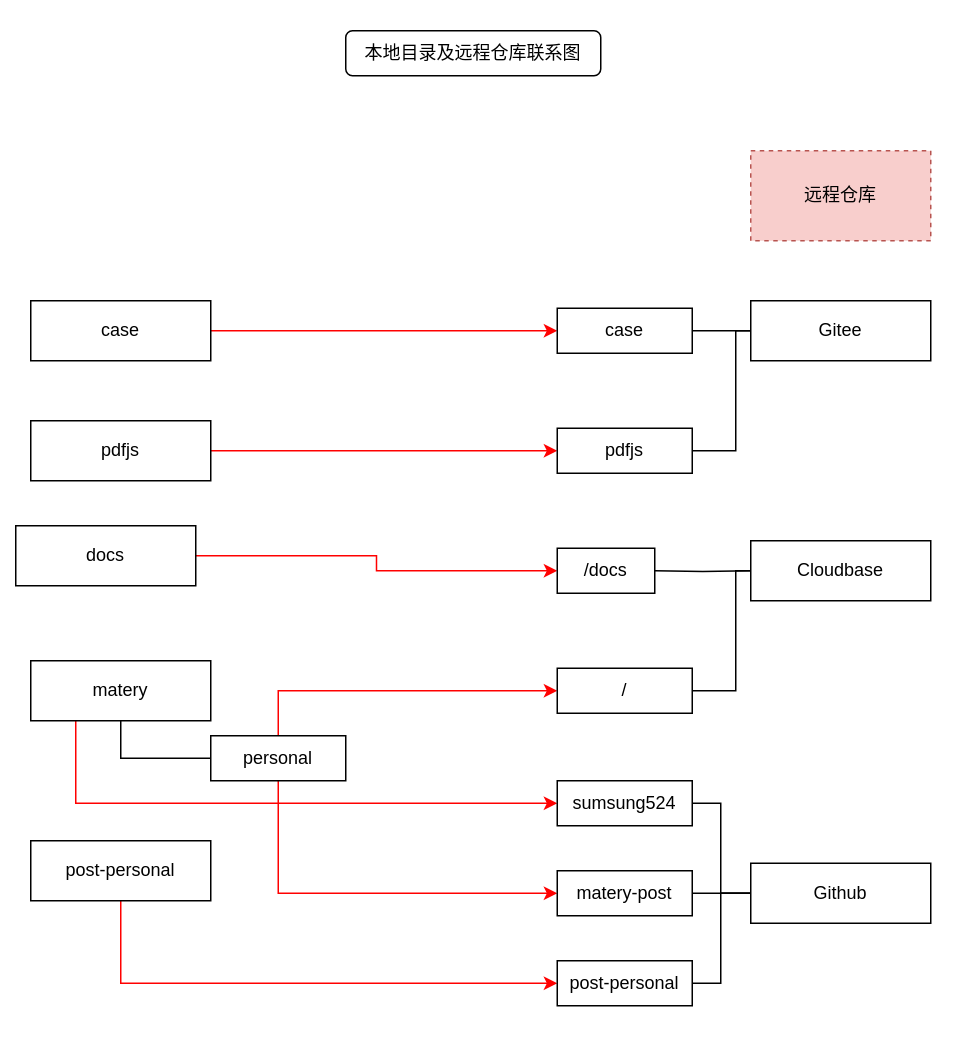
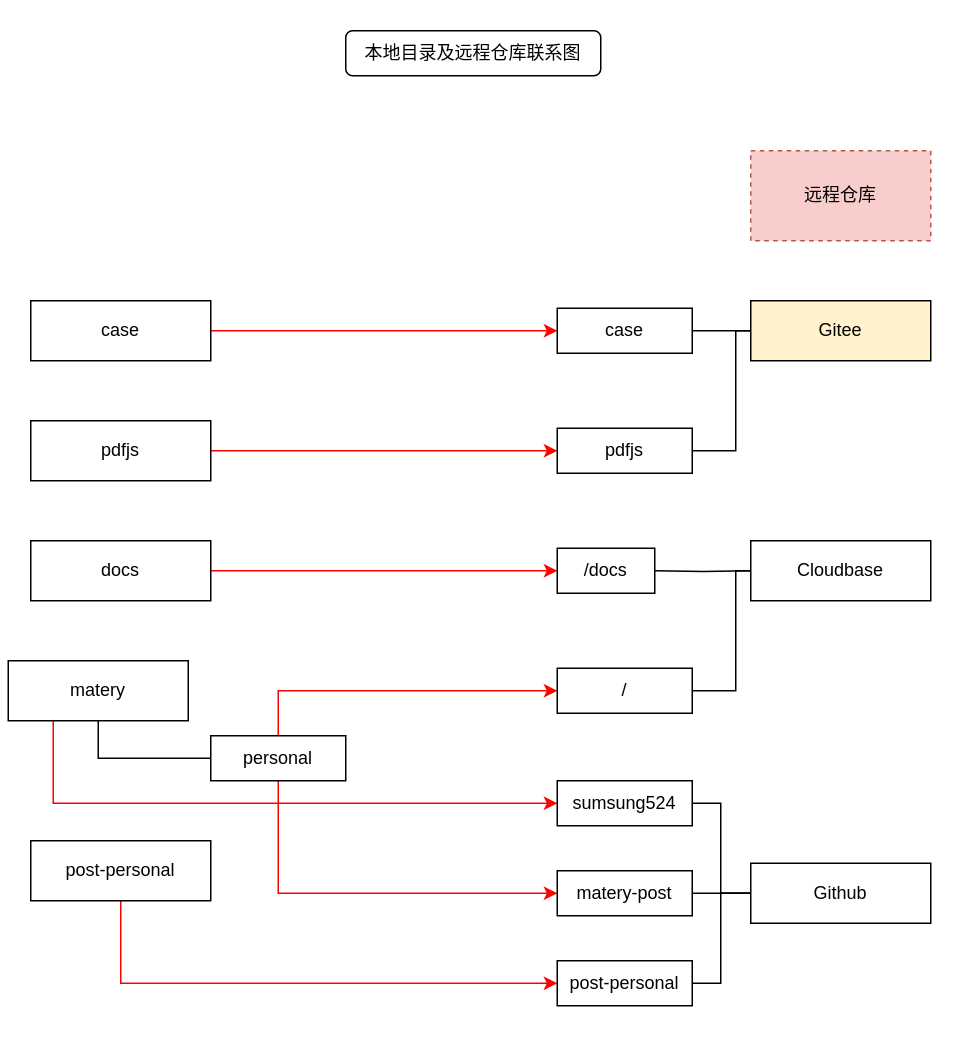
  <mxCell id="0" />
  <mxCell id="1" parent="0" />
  <mxCell id="2" style="edgeStyle=orthogonalEdgeStyle;rounded=0;orthogonalLoop=1;jettySize=auto;html=1;exitX=1;exitY=0.5;exitDx=0;exitDy=0;strokeColor=#FF0000;" parent="1" source="3" target="20" edge="1"><mxGeometry relative="1" as="geometry"><Array as="points"><mxPoint x="290" y="220" /><mxPoint x="290" y="220" /></Array></mxGeometry></mxCell>
  <mxCell id="3" value="case" style="rounded=0;whiteSpace=wrap;html=1;" parent="1" vertex="1"><mxGeometry x="20" y="200" width="120" height="40" as="geometry" /></mxCell>
  <mxCell id="4" style="edgeStyle=orthogonalEdgeStyle;rounded=0;orthogonalLoop=1;jettySize=auto;html=1;exitX=1;exitY=0.5;exitDx=0;exitDy=0;entryX=0;entryY=0.5;entryDx=0;entryDy=0;strokeColor=#FF0000;" parent="1" source="5" target="21" edge="1"><mxGeometry relative="1" as="geometry" /></mxCell>
  <mxCell id="5" value="pdfjs" style="rounded=0;whiteSpace=wrap;html=1;" parent="1" vertex="1"><mxGeometry x="20" y="280" width="120" height="40" as="geometry" /></mxCell>
  <mxCell id="6" style="edgeStyle=orthogonalEdgeStyle;rounded=0;orthogonalLoop=1;jettySize=auto;html=1;exitX=1;exitY=0.5;exitDx=0;exitDy=0;entryX=0;entryY=0.5;entryDx=0;entryDy=0;strokeColor=#FF0000;" parent="1" source="7" target="25" edge="1"><mxGeometry relative="1" as="geometry" /></mxCell>
- <mxCell id="7" value="docs" style="rounded=0;whiteSpace=wrap;html=1;" parent="1" vertex="1"><mxGeometry x="10" y="350" width="120" height="40" as="geometry" /></mxCell>
+ <mxCell id="7" value="docs" style="rounded=0;whiteSpace=wrap;html=1;" parent="1" vertex="1"><mxGeometry x="20" y="360" width="120" height="40" as="geometry" /></mxCell>
  <mxCell id="8" style="rounded=0;orthogonalLoop=1;jettySize=auto;html=1;exitX=0.5;exitY=1;exitDx=0;exitDy=0;entryX=0;entryY=0.5;entryDx=0;entryDy=0;strokeColor=default;edgeStyle=orthogonalEdgeStyle;endArrow=none;endFill=0;startArrow=none;startFill=0;" parent="1" source="10" target="15" edge="1"><mxGeometry relative="1" as="geometry" /></mxCell>
  <mxCell id="9" style="edgeStyle=orthogonalEdgeStyle;rounded=0;orthogonalLoop=1;jettySize=auto;html=1;exitX=0.25;exitY=1;exitDx=0;exitDy=0;entryX=0;entryY=0.5;entryDx=0;entryDy=0;startArrow=none;startFill=0;endArrow=classic;endFill=1;strokeColor=#FF0000;" parent="1" source="10" target="31" edge="1"><mxGeometry relative="1" as="geometry" /></mxCell>
- <mxCell id="10" value="matery" style="rounded=0;whiteSpace=wrap;html=1;" parent="1" vertex="1"><mxGeometry x="20" y="440" width="120" height="40" as="geometry" /></mxCell>
+ <mxCell id="10" value="matery" style="rounded=0;whiteSpace=wrap;html=1;" parent="1" vertex="1"><mxGeometry x="5" y="440" width="120" height="40" as="geometry" /></mxCell>
  <mxCell id="11" style="edgeStyle=orthogonalEdgeStyle;rounded=0;orthogonalLoop=1;jettySize=auto;html=1;exitX=0.5;exitY=1;exitDx=0;exitDy=0;entryX=0;entryY=0.5;entryDx=0;entryDy=0;startArrow=none;startFill=0;endArrow=classic;endFill=1;strokeColor=#FF0000;" parent="1" source="12" target="33" edge="1"><mxGeometry relative="1" as="geometry" /></mxCell>
  <mxCell id="12" value="post-personal" style="rounded=0;whiteSpace=wrap;html=1;" parent="1" vertex="1"><mxGeometry x="20" y="560" width="120" height="40" as="geometry" /></mxCell>
  <mxCell id="13" style="edgeStyle=orthogonalEdgeStyle;rounded=0;orthogonalLoop=1;jettySize=auto;html=1;exitX=0.5;exitY=0;exitDx=0;exitDy=0;entryX=0;entryY=0.5;entryDx=0;entryDy=0;strokeColor=#FF0000;" parent="1" source="15" target="26" edge="1"><mxGeometry relative="1" as="geometry"><Array as="points"><mxPoint x="185" y="460" /></Array></mxGeometry></mxCell>
  <mxCell id="14" style="edgeStyle=orthogonalEdgeStyle;rounded=0;orthogonalLoop=1;jettySize=auto;html=1;exitX=0.5;exitY=1;exitDx=0;exitDy=0;entryX=0;entryY=0.5;entryDx=0;entryDy=0;startArrow=none;startFill=0;endArrow=classic;endFill=1;strokeColor=#FF0000;" parent="1" source="15" target="32" edge="1"><mxGeometry relative="1" as="geometry" /></mxCell>
  <mxCell id="15" value="personal" style="rounded=0;whiteSpace=wrap;html=1;" parent="1" vertex="1"><mxGeometry x="140" y="490" width="90" height="30" as="geometry" /></mxCell>
  <mxCell id="16" value="远程仓库" style="rounded=0;whiteSpace=wrap;html=1;fillColor=#f8cecc;strokeColor=#b85450;dashed=1;" parent="1" vertex="1"><mxGeometry x="500" y="100" width="120" height="60" as="geometry" /></mxCell>
  <mxCell id="17" style="edgeStyle=orthogonalEdgeStyle;rounded=0;orthogonalLoop=1;jettySize=auto;html=1;exitX=0;exitY=0.5;exitDx=0;exitDy=0;entryX=1;entryY=0.5;entryDx=0;entryDy=0;endArrow=none;endFill=0;" parent="1" source="19" target="20" edge="1"><mxGeometry relative="1" as="geometry" /></mxCell>
  <mxCell id="18" style="edgeStyle=orthogonalEdgeStyle;rounded=0;orthogonalLoop=1;jettySize=auto;html=1;exitX=0;exitY=0.5;exitDx=0;exitDy=0;entryX=1;entryY=0.5;entryDx=0;entryDy=0;endArrow=none;endFill=0;" parent="1" source="19" target="21" edge="1"><mxGeometry relative="1" as="geometry"><Array as="points"><mxPoint x="490" y="220" /><mxPoint x="490" y="300" /></Array></mxGeometry></mxCell>
- <mxCell id="19" value="Gitee" style="rounded=0;whiteSpace=wrap;html=1;" parent="1" vertex="1"><mxGeometry x="500" y="200" width="120" height="40" as="geometry" /></mxCell>
+ <mxCell id="19" value="Gitee" style="rounded=0;whiteSpace=wrap;html=1;fillColor=#fff2cc;" parent="1" vertex="1"><mxGeometry x="500" y="200" width="120" height="40" as="geometry" /></mxCell>
  <mxCell id="20" value="case" style="rounded=0;whiteSpace=wrap;html=1;" parent="1" vertex="1"><mxGeometry x="371" y="205" width="90" height="30" as="geometry" /></mxCell>
  <mxCell id="21" value="pdfjs" style="rounded=0;whiteSpace=wrap;html=1;" parent="1" vertex="1"><mxGeometry x="371" y="285" width="90" height="30" as="geometry" /></mxCell>
  <mxCell id="22" style="edgeStyle=orthogonalEdgeStyle;rounded=0;orthogonalLoop=1;jettySize=auto;html=1;exitX=0;exitY=0.5;exitDx=0;exitDy=0;entryX=1;entryY=0.5;entryDx=0;entryDy=0;endArrow=none;endFill=0;" parent="1" source="23" target="26" edge="1"><mxGeometry relative="1" as="geometry"><Array as="points"><mxPoint x="490" y="380" /><mxPoint x="490" y="460" /></Array></mxGeometry></mxCell>
  <mxCell id="23" value="Cloudbase" style="rounded=0;whiteSpace=wrap;html=1;" parent="1" vertex="1"><mxGeometry x="500" y="360" width="120" height="40" as="geometry" /></mxCell>
  <mxCell id="24" style="edgeStyle=orthogonalEdgeStyle;rounded=0;orthogonalLoop=1;jettySize=auto;html=1;exitX=0;exitY=0.5;exitDx=0;exitDy=0;entryX=1;entryY=0.5;entryDx=0;entryDy=0;endArrow=none;endFill=0;" parent="1" target="25" edge="1"><mxGeometry relative="1" as="geometry"><mxPoint x="500" y="380" as="sourcePoint" /></mxGeometry></mxCell>
  <mxCell id="25" value="/docs" style="rounded=0;whiteSpace=wrap;html=1;" parent="1" vertex="1"><mxGeometry x="371" y="365" width="65" height="30" as="geometry" /></mxCell>
  <mxCell id="26" value="/" style="rounded=0;whiteSpace=wrap;html=1;" parent="1" vertex="1"><mxGeometry x="371" y="445" width="90" height="30" as="geometry" /></mxCell>
  <mxCell id="27" style="edgeStyle=orthogonalEdgeStyle;rounded=0;orthogonalLoop=1;jettySize=auto;html=1;exitX=0;exitY=0.5;exitDx=0;exitDy=0;startArrow=none;startFill=0;endArrow=none;endFill=0;strokeColor=default;" parent="1" source="30" target="32" edge="1"><mxGeometry relative="1" as="geometry" /></mxCell>
  <mxCell id="28" style="edgeStyle=orthogonalEdgeStyle;rounded=0;orthogonalLoop=1;jettySize=auto;html=1;exitX=0;exitY=0.5;exitDx=0;exitDy=0;entryX=1;entryY=0.5;entryDx=0;entryDy=0;startArrow=none;startFill=0;endArrow=none;endFill=0;strokeColor=default;" parent="1" source="30" target="31" edge="1"><mxGeometry relative="1" as="geometry"><Array as="points"><mxPoint x="480" y="595" /><mxPoint x="480" y="535" /></Array></mxGeometry></mxCell>
  <mxCell id="29" style="edgeStyle=orthogonalEdgeStyle;rounded=0;orthogonalLoop=1;jettySize=auto;html=1;exitX=0;exitY=0.5;exitDx=0;exitDy=0;entryX=1;entryY=0.5;entryDx=0;entryDy=0;startArrow=none;startFill=0;endArrow=none;endFill=0;strokeColor=default;" parent="1" source="30" target="33" edge="1"><mxGeometry relative="1" as="geometry"><Array as="points"><mxPoint x="480" y="595" /><mxPoint x="480" y="655" /></Array></mxGeometry></mxCell>
  <mxCell id="30" value="Github" style="rounded=0;whiteSpace=wrap;html=1;" parent="1" vertex="1"><mxGeometry x="500" y="575" width="120" height="40" as="geometry" /></mxCell>
  <mxCell id="31" value="sumsung524" style="rounded=0;whiteSpace=wrap;html=1;" parent="1" vertex="1"><mxGeometry x="371" y="520" width="90" height="30" as="geometry" /></mxCell>
  <mxCell id="32" value="matery-post" style="rounded=0;whiteSpace=wrap;html=1;" parent="1" vertex="1"><mxGeometry x="371" y="580" width="90" height="30" as="geometry" /></mxCell>
  <mxCell id="33" value="post-personal" style="rounded=0;whiteSpace=wrap;html=1;" parent="1" vertex="1"><mxGeometry x="371" y="640" width="90" height="30" as="geometry" /></mxCell>
  <mxCell id="34" value="本地目录及远程仓库联系图" style="rounded=1;whiteSpace=wrap;html=1;" parent="1" vertex="1"><mxGeometry x="230" y="20" width="170" height="30" as="geometry" /></mxCell>
